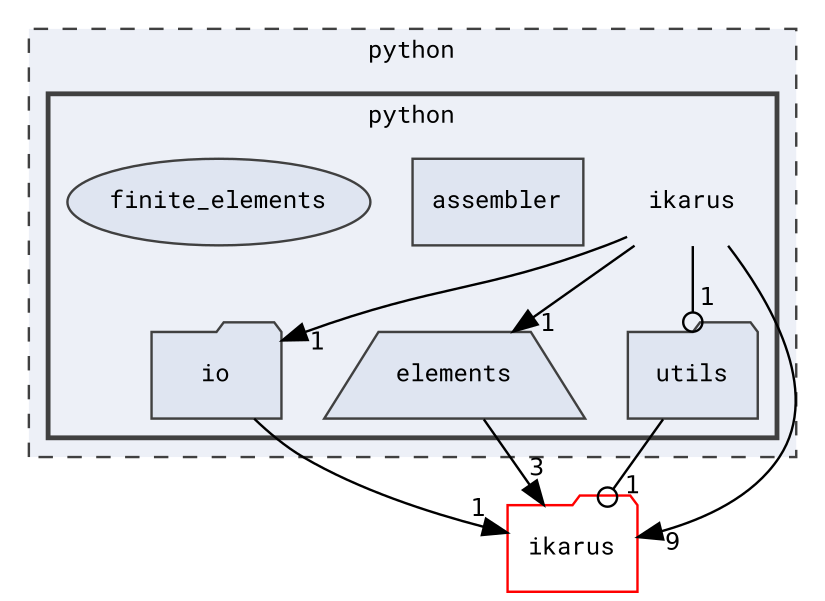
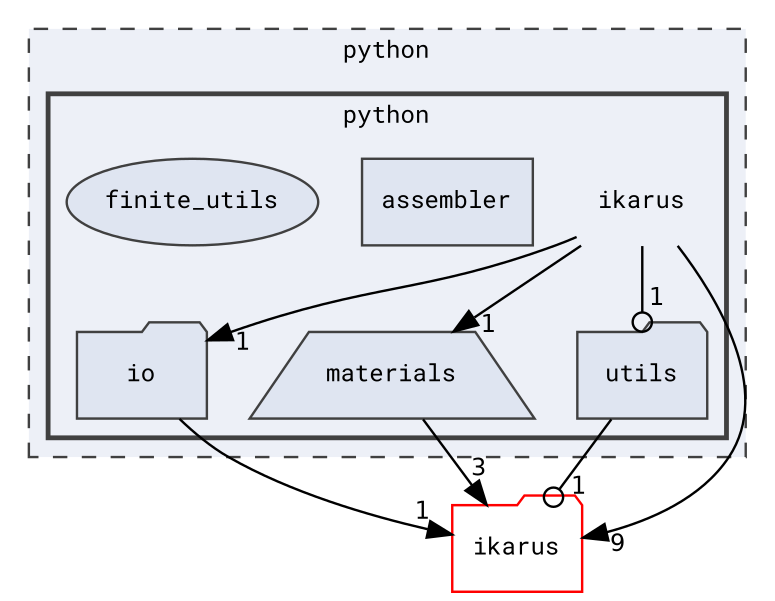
  digraph {
    compound=true
    fontname="Roboto Mono"
    node [fontname="Roboto Mono" fontsize=10 shape=folder color=grey25 fillcolor="#dfe5f1" style="filled,"]
    edge [arrowhead=normal fontname="Roboto Mono" fontsize=10 headlabel=1 labeldistance=1.5 labelfontname=Helvetica labelfontsize=10]
    n1 [label=ikarus shape=plaintext color="" fillcolor="" style=""]
    n2 [label=assembler shape=box]
-   n3 [label=finite_elements shape=ellipse]
+   n3 [label=finite_utils shape=ellipse]
    n4 [label=io]
-   n5 [label=elements shape=trapezium]
+   n5 [label=materials shape=trapezium]
    n6 [label=utils]
    n7 [color=red fillcolor="#edf0f7" label=ikarus style=""]
    subgraph cluster_1 {
      bgcolor="#edf0f7"
      fontsize=10
      label=python
      pencolor=grey25
      style="filled,dashed,"
      subgraph cluster_2 {
        bgcolor="#edf0f7"
        fontsize=10
        label=python
        pencolor=grey25
        style="filled,bold,"
        n1
        n2
        n3
        n4
        n5
        n6
      }
    }
    n1 -> n4
    n1 -> n5
    n1 -> n6 [arrowhead=odot]
    n1 -> n7 [headlabel=9]
    n4 -> n7
    n5 -> n7 [headlabel=3]
    n6 -> n7 [arrowhead=odot]
  }
